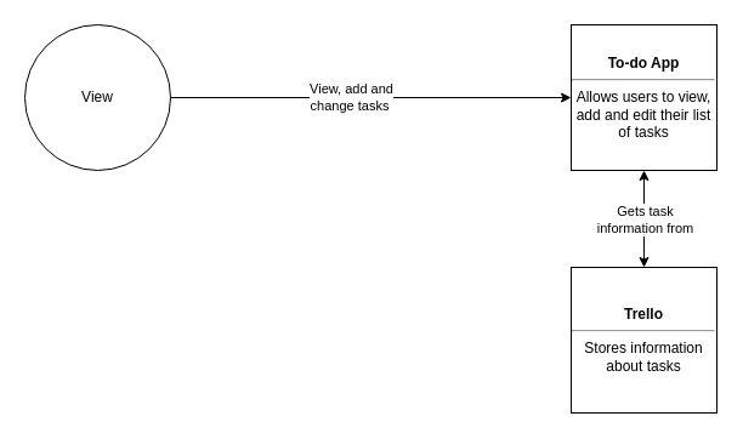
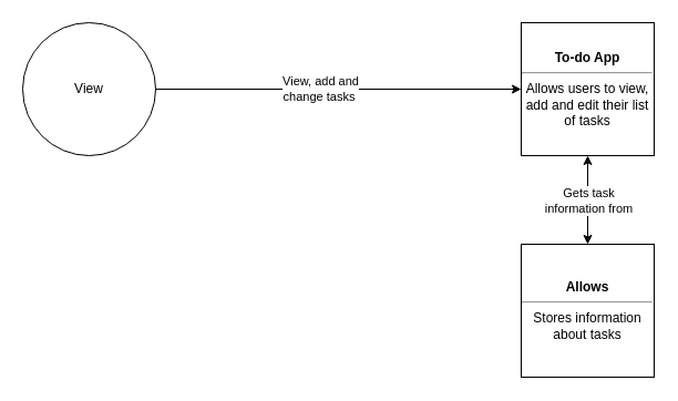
  <mxCell id="0" />
  <mxCell id="1" parent="0" />
  <mxCell id="2" value="View" style="ellipse;whiteSpace=wrap;html=1;aspect=fixed;" vertex="1" parent="1"><mxGeometry x="20" y="20" width="120" height="120" as="geometry" /></mxCell>
  <mxCell id="3" value="&lt;b&gt;To-do App&lt;br&gt;&lt;/b&gt;&lt;hr&gt;Allows users to view, add and edit their list of tasks" style="whiteSpace=wrap;html=1;aspect=fixed;" vertex="1" parent="1"><mxGeometry x="470" y="20" width="120" height="120" as="geometry" /></mxCell>
- <mxCell id="4" value="&lt;b&gt;&lt;font style=&quot;font-size: 12px&quot;&gt;Trello&lt;br&gt;&lt;/font&gt;&lt;/b&gt;&lt;hr&gt;Stores information about tasks" style="whiteSpace=wrap;html=1;aspect=fixed;align=center;" vertex="1" parent="1"><mxGeometry x="470" y="220" width="120" height="120" as="geometry" /></mxCell>
+ <mxCell id="4" value="&lt;b&gt;&lt;font style=&quot;font-size: 12px&quot;&gt;Allows&lt;br&gt;&lt;/font&gt;&lt;/b&gt;&lt;hr&gt;Stores information about tasks" style="whiteSpace=wrap;html=1;aspect=fixed;align=center;" vertex="1" parent="1"><mxGeometry x="470" y="220" width="120" height="120" as="geometry" /></mxCell>
  <mxCell id="5" value="" style="endArrow=classic;html=1;exitX=1;exitY=0.5;exitDx=0;exitDy=0;entryX=0;entryY=0.5;entryDx=0;entryDy=0;" edge="1" parent="1" source="2" target="3"><mxGeometry width="50" height="50" relative="1" as="geometry"><mxPoint x="270" y="230" as="sourcePoint" /><mxPoint x="460" y="80" as="targetPoint" /></mxGeometry></mxCell>
  <mxCell id="6" value="View, add and &lt;br&gt;change tasks&amp;nbsp;" style="edgeLabel;html=1;align=center;verticalAlign=middle;resizable=0;points=[];" vertex="1" connectable="0" parent="5"><mxGeometry x="-0.103" y="1" relative="1" as="geometry"><mxPoint as="offset" /></mxGeometry></mxCell>
  <mxCell id="7" value="" style="endArrow=classic;startArrow=classic;html=1;entryX=0.5;entryY=1;entryDx=0;entryDy=0;exitX=0.5;exitY=0;exitDx=0;exitDy=0;" edge="1" parent="1" source="4" target="3"><mxGeometry width="50" height="50" relative="1" as="geometry"><mxPoint x="270" y="230" as="sourcePoint" /><mxPoint x="320" y="180" as="targetPoint" /></mxGeometry></mxCell>
  <mxCell id="8" value="Gets task&lt;br&gt;information from" style="edgeLabel;html=1;align=center;verticalAlign=middle;resizable=0;points=[];" vertex="1" connectable="0" parent="7"><mxGeometry x="0.3" relative="1" as="geometry"><mxPoint y="12" as="offset" /></mxGeometry></mxCell>
